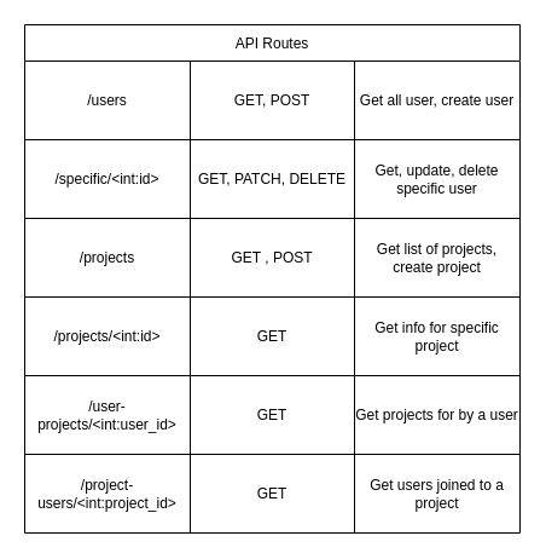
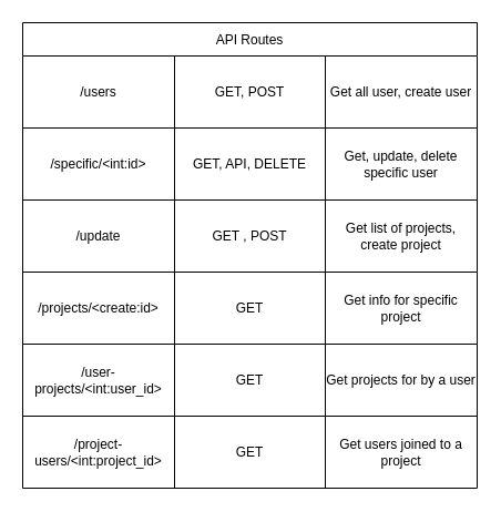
  <mxCell id="0" />
  <mxCell id="1" parent="0" />
  <mxCell id="2" value="API Routes" style="shape=table;startSize=30;container=1;collapsible=0;childLayout=tableLayout;" vertex="1" parent="1"><mxGeometry x="20" y="20" width="410" height="420" as="geometry" /></mxCell>
  <mxCell id="3" value="" style="shape=tableRow;horizontal=0;startSize=0;swimlaneHead=0;swimlaneBody=0;top=0;left=0;bottom=0;right=0;collapsible=0;dropTarget=0;fillColor=none;points=[[0,0.5],[1,0.5]];portConstraint=eastwest;" vertex="1" parent="2"><mxGeometry y="30" width="410" height="65" as="geometry" /></mxCell>
  <mxCell id="4" value="/users" style="shape=partialRectangle;html=1;whiteSpace=wrap;connectable=0;overflow=hidden;fillColor=none;top=0;left=0;bottom=0;right=0;pointerEvents=1;" vertex="1" parent="3"><mxGeometry width="137" height="65" as="geometry"><mxRectangle width="137" height="65" as="alternateBounds" /></mxGeometry></mxCell>
  <mxCell id="5" value="GET, POST" style="shape=partialRectangle;html=1;whiteSpace=wrap;connectable=0;overflow=hidden;fillColor=none;top=0;left=0;bottom=0;right=0;pointerEvents=1;" vertex="1" parent="3"><mxGeometry x="137" width="136" height="65" as="geometry"><mxRectangle width="136" height="65" as="alternateBounds" /></mxGeometry></mxCell>
  <mxCell id="6" value="Get all user, create user" style="shape=partialRectangle;html=1;whiteSpace=wrap;connectable=0;overflow=hidden;fillColor=none;top=0;left=0;bottom=0;right=0;pointerEvents=1;" vertex="1" parent="3"><mxGeometry x="273" width="137" height="65" as="geometry"><mxRectangle width="137" height="65" as="alternateBounds" /></mxGeometry></mxCell>
  <mxCell id="7" value="" style="shape=tableRow;horizontal=0;startSize=0;swimlaneHead=0;swimlaneBody=0;top=0;left=0;bottom=0;right=0;collapsible=0;dropTarget=0;fillColor=none;points=[[0,0.5],[1,0.5]];portConstraint=eastwest;" vertex="1" parent="2"><mxGeometry y="95" width="410" height="65" as="geometry" /></mxCell>
  <mxCell id="8" value="/specific/&amp;lt;int:id&amp;gt;" style="shape=partialRectangle;html=1;whiteSpace=wrap;connectable=0;overflow=hidden;fillColor=none;top=0;left=0;bottom=0;right=0;pointerEvents=1;" vertex="1" parent="7"><mxGeometry width="137" height="65" as="geometry"><mxRectangle width="137" height="65" as="alternateBounds" /></mxGeometry></mxCell>
- <mxCell id="9" value="GET, PATCH, DELETE" style="shape=partialRectangle;html=1;whiteSpace=wrap;connectable=0;overflow=hidden;fillColor=none;top=0;left=0;bottom=0;right=0;pointerEvents=1;" vertex="1" parent="7"><mxGeometry x="137" width="136" height="65" as="geometry"><mxRectangle width="136" height="65" as="alternateBounds" /></mxGeometry></mxCell>
+ <mxCell id="9" value="GET, API, DELETE" style="shape=partialRectangle;html=1;whiteSpace=wrap;connectable=0;overflow=hidden;fillColor=none;top=0;left=0;bottom=0;right=0;pointerEvents=1;" vertex="1" parent="7"><mxGeometry x="137" width="136" height="65" as="geometry"><mxRectangle width="136" height="65" as="alternateBounds" /></mxGeometry></mxCell>
  <mxCell id="10" value="Get, update, delete specific user" style="shape=partialRectangle;html=1;whiteSpace=wrap;connectable=0;overflow=hidden;fillColor=none;top=0;left=0;bottom=0;right=0;pointerEvents=1;" vertex="1" parent="7"><mxGeometry x="273" width="137" height="65" as="geometry"><mxRectangle width="137" height="65" as="alternateBounds" /></mxGeometry></mxCell>
  <mxCell id="11" value="" style="shape=tableRow;horizontal=0;startSize=0;swimlaneHead=0;swimlaneBody=0;top=0;left=0;bottom=0;right=0;collapsible=0;dropTarget=0;fillColor=none;points=[[0,0.5],[1,0.5]];portConstraint=eastwest;" vertex="1" parent="2"><mxGeometry y="160" width="410" height="65" as="geometry" /></mxCell>
- <mxCell id="12" value="/projects" style="shape=partialRectangle;html=1;whiteSpace=wrap;connectable=0;overflow=hidden;fillColor=none;top=0;left=0;bottom=0;right=0;pointerEvents=1;" vertex="1" parent="11"><mxGeometry width="137" height="65" as="geometry"><mxRectangle width="137" height="65" as="alternateBounds" /></mxGeometry></mxCell>
+ <mxCell id="12" value="/update" style="shape=partialRectangle;html=1;whiteSpace=wrap;connectable=0;overflow=hidden;fillColor=none;top=0;left=0;bottom=0;right=0;pointerEvents=1;" vertex="1" parent="11"><mxGeometry width="137" height="65" as="geometry"><mxRectangle width="137" height="65" as="alternateBounds" /></mxGeometry></mxCell>
  <mxCell id="13" value="GET , POST" style="shape=partialRectangle;html=1;whiteSpace=wrap;connectable=0;overflow=hidden;fillColor=none;top=0;left=0;bottom=0;right=0;pointerEvents=1;" vertex="1" parent="11"><mxGeometry x="137" width="136" height="65" as="geometry"><mxRectangle width="136" height="65" as="alternateBounds" /></mxGeometry></mxCell>
  <mxCell id="14" value="Get list of projects, create project" style="shape=partialRectangle;html=1;whiteSpace=wrap;connectable=0;overflow=hidden;fillColor=none;top=0;left=0;bottom=0;right=0;pointerEvents=1;" vertex="1" parent="11"><mxGeometry x="273" width="137" height="65" as="geometry"><mxRectangle width="137" height="65" as="alternateBounds" /></mxGeometry></mxCell>
  <mxCell id="15" value="" style="shape=tableRow;horizontal=0;startSize=0;swimlaneHead=0;swimlaneBody=0;top=0;left=0;bottom=0;right=0;collapsible=0;dropTarget=0;fillColor=none;points=[[0,0.5],[1,0.5]];portConstraint=eastwest;" vertex="1" parent="2"><mxGeometry y="225" width="410" height="65" as="geometry" /></mxCell>
- <mxCell id="16" value="/projects/&amp;lt;int:id&amp;gt;" style="shape=partialRectangle;html=1;whiteSpace=wrap;connectable=0;overflow=hidden;fillColor=none;top=0;left=0;bottom=0;right=0;pointerEvents=1;" vertex="1" parent="15"><mxGeometry width="137" height="65" as="geometry"><mxRectangle width="137" height="65" as="alternateBounds" /></mxGeometry></mxCell>
+ <mxCell id="16" value="/projects/&amp;lt;create:id&amp;gt;" style="shape=partialRectangle;html=1;whiteSpace=wrap;connectable=0;overflow=hidden;fillColor=none;top=0;left=0;bottom=0;right=0;pointerEvents=1;" vertex="1" parent="15"><mxGeometry width="137" height="65" as="geometry"><mxRectangle width="137" height="65" as="alternateBounds" /></mxGeometry></mxCell>
  <mxCell id="17" value="GET" style="shape=partialRectangle;html=1;whiteSpace=wrap;connectable=0;overflow=hidden;fillColor=none;top=0;left=0;bottom=0;right=0;pointerEvents=1;" vertex="1" parent="15"><mxGeometry x="137" width="136" height="65" as="geometry"><mxRectangle width="136" height="65" as="alternateBounds" /></mxGeometry></mxCell>
  <mxCell id="18" value="Get info for specific project" style="shape=partialRectangle;html=1;whiteSpace=wrap;connectable=0;overflow=hidden;fillColor=none;top=0;left=0;bottom=0;right=0;pointerEvents=1;" vertex="1" parent="15"><mxGeometry x="273" width="137" height="65" as="geometry"><mxRectangle width="137" height="65" as="alternateBounds" /></mxGeometry></mxCell>
  <mxCell id="19" value="" style="shape=tableRow;horizontal=0;startSize=0;swimlaneHead=0;swimlaneBody=0;top=0;left=0;bottom=0;right=0;collapsible=0;dropTarget=0;fillColor=none;points=[[0,0.5],[1,0.5]];portConstraint=eastwest;" vertex="1" parent="2"><mxGeometry y="290" width="410" height="65" as="geometry" /></mxCell>
  <mxCell id="20" value="/user-projects/&amp;lt;int:user_id&amp;gt;" style="shape=partialRectangle;html=1;whiteSpace=wrap;connectable=0;overflow=hidden;fillColor=none;top=0;left=0;bottom=0;right=0;pointerEvents=1;" vertex="1" parent="19"><mxGeometry width="137" height="65" as="geometry"><mxRectangle width="137" height="65" as="alternateBounds" /></mxGeometry></mxCell>
  <mxCell id="21" value="GET" style="shape=partialRectangle;html=1;whiteSpace=wrap;connectable=0;overflow=hidden;fillColor=none;top=0;left=0;bottom=0;right=0;pointerEvents=1;" vertex="1" parent="19"><mxGeometry x="137" width="136" height="65" as="geometry"><mxRectangle width="136" height="65" as="alternateBounds" /></mxGeometry></mxCell>
  <mxCell id="22" value="Get projects for by a user" style="shape=partialRectangle;html=1;whiteSpace=wrap;connectable=0;overflow=hidden;fillColor=none;top=0;left=0;bottom=0;right=0;pointerEvents=1;" vertex="1" parent="19"><mxGeometry x="273" width="137" height="65" as="geometry"><mxRectangle width="137" height="65" as="alternateBounds" /></mxGeometry></mxCell>
  <mxCell id="23" value="" style="shape=tableRow;horizontal=0;startSize=0;swimlaneHead=0;swimlaneBody=0;top=0;left=0;bottom=0;right=0;collapsible=0;dropTarget=0;fillColor=none;points=[[0,0.5],[1,0.5]];portConstraint=eastwest;" vertex="1" parent="2"><mxGeometry y="355" width="410" height="65" as="geometry" /></mxCell>
  <mxCell id="24" value="/project-users/&amp;lt;int:project_id&amp;gt;" style="shape=partialRectangle;html=1;whiteSpace=wrap;connectable=0;overflow=hidden;fillColor=none;top=0;left=0;bottom=0;right=0;pointerEvents=1;" vertex="1" parent="23"><mxGeometry width="137" height="65" as="geometry"><mxRectangle width="137" height="65" as="alternateBounds" /></mxGeometry></mxCell>
  <mxCell id="25" value="GET" style="shape=partialRectangle;html=1;whiteSpace=wrap;connectable=0;overflow=hidden;fillColor=none;top=0;left=0;bottom=0;right=0;pointerEvents=1;" vertex="1" parent="23"><mxGeometry x="137" width="136" height="65" as="geometry"><mxRectangle width="136" height="65" as="alternateBounds" /></mxGeometry></mxCell>
  <mxCell id="26" value="Get users joined to a project" style="shape=partialRectangle;html=1;whiteSpace=wrap;connectable=0;overflow=hidden;fillColor=none;top=0;left=0;bottom=0;right=0;pointerEvents=1;" vertex="1" parent="23"><mxGeometry x="273" width="137" height="65" as="geometry"><mxRectangle width="137" height="65" as="alternateBounds" /></mxGeometry></mxCell>
